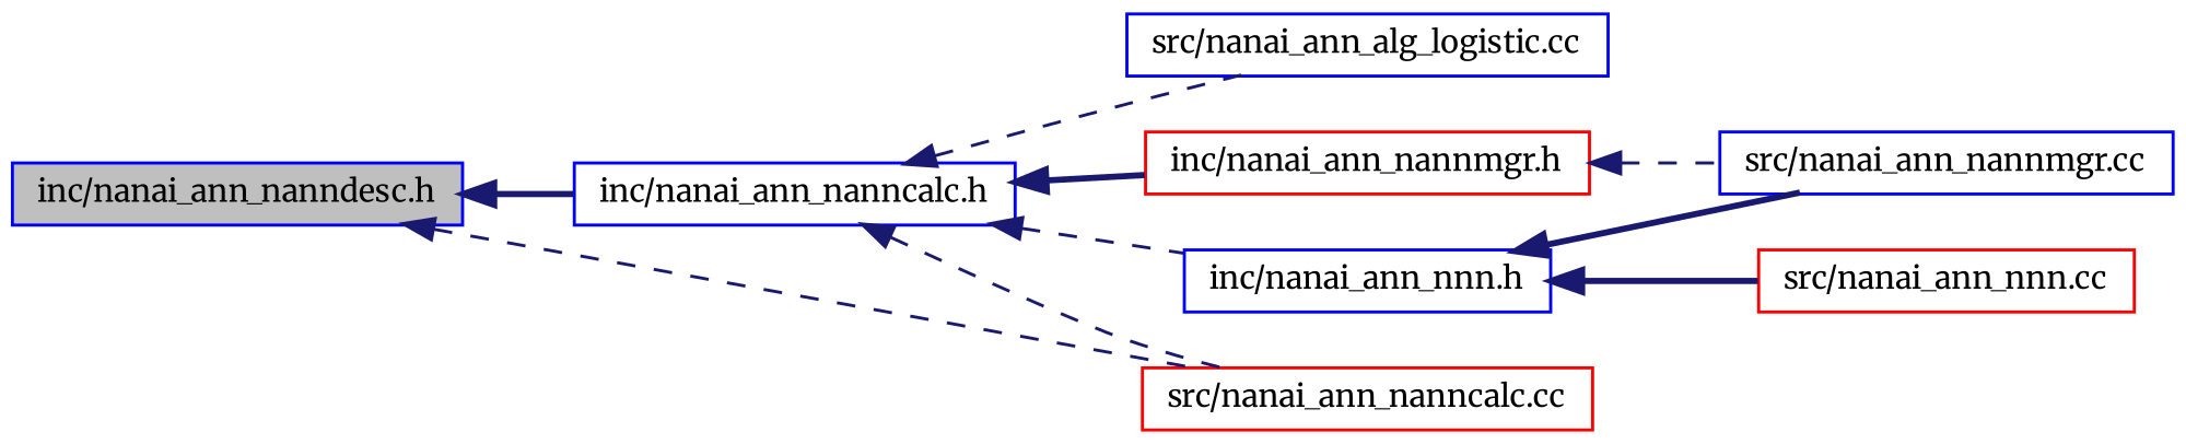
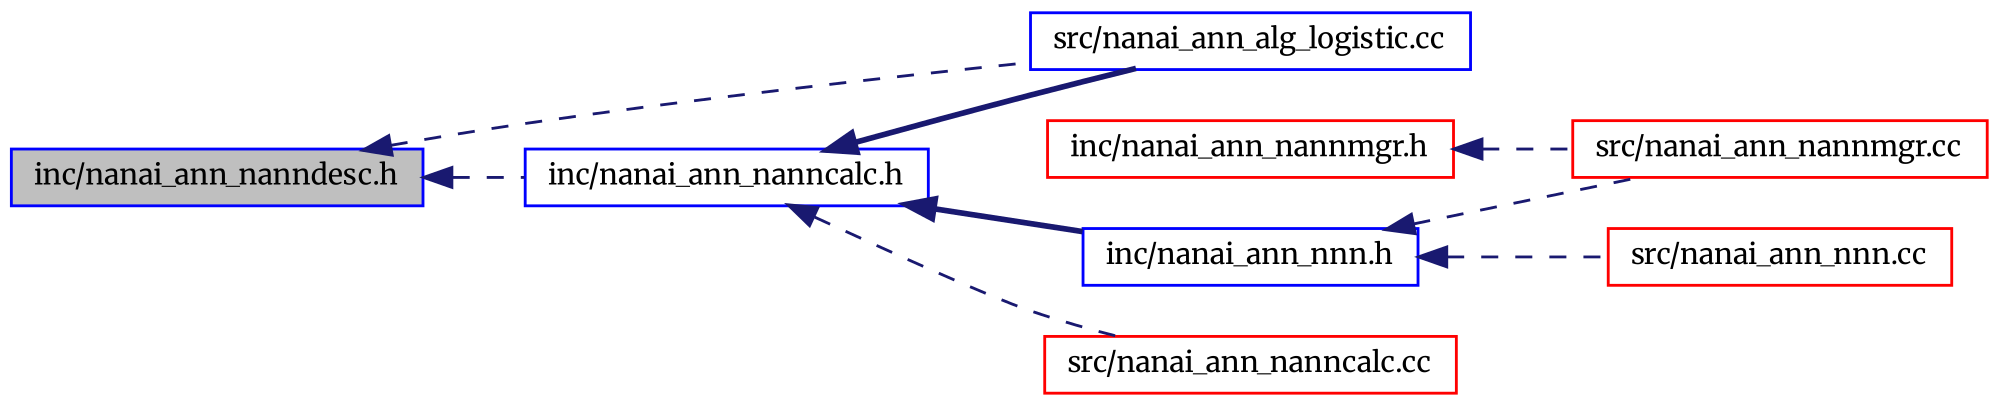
  digraph {
    fontname=Merriweather
    rankdir=LR
    node [color=blue fillcolor=white fontname=Merriweather fontsize=10 shape=record style=filled]
    edge [color=midnightblue dir=back fontname=Merriweather fontsize=10 labelfontname=Helvetica labelfontsize=10 style=bold]
    n1 [fillcolor=grey75 fontcolor=black height=0.2 label="inc/nanai_ann_nanndesc.h" width=0.4]
    n2 [height=0.2 label="src/nanai_ann_alg_logistic.cc" width=0.4]
    n3 [height=0.2 label="inc/nanai_ann_nanncalc.h" width=0.4]
    n4 [color=red height=0.2 label="inc/nanai_ann_nannmgr.h" width=0.4]
    n5 [height=0.2 label="inc/nanai_ann_nnn.h" width=0.4]
    n6 [color=red height=0.2 label="src/nanai_ann_nanncalc.cc" width=0.4]
-   n7 [height=0.2 label="src/nanai_ann_nannmgr.cc" width=0.4]
+   n7 [color=red height=0.2 label="src/nanai_ann_nannmgr.cc" width=0.4]
    n8 [color=red height=0.2 label="src/nanai_ann_nnn.cc" width=0.4]
-   n1 -> n6 [style=dashed]
-   n1 -> n3
-   n3 -> n2 [style=dashed]
-   n3 -> n4
-   n3 -> n5 [style=dashed]
+   n1 -> n2 [style=dashed]
+   n1 -> n3 [style=dashed]
+   n3 -> n2
+   n3 -> n5
    n3 -> n6 [style=dashed]
    n4 -> n7 [style=dashed]
-   n5 -> n7
-   n5 -> n8
+   n5 -> n7 [style=dashed]
+   n5 -> n8 [style=dashed]
  }
